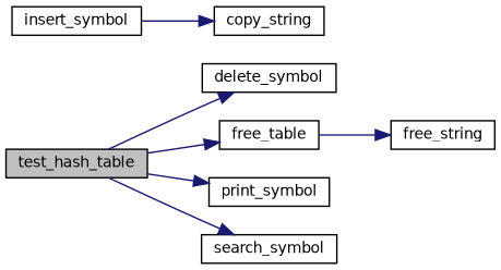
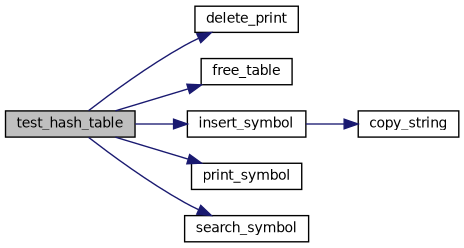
  digraph {
    rankdir=LR
    node [color=black fillcolor=white fontname=Helvetica fontsize=10 shape=record style=filled]
    edge [color=midnightblue fontname=Helvetica fontsize=10 labelfontname=Helvetica labelfontsize=10 style=solid]
    n1 [fillcolor=grey75 fontcolor=black height=0.2 label=test_hash_table width=0.4]
-   n2 [height=0.2 label=delete_symbol width=0.4]
+   n2 [height=0.2 label=delete_print width=0.4]
    n3 [height=0.2 label=free_table width=0.4]
    n4 [height=0.2 label=insert_symbol width=0.4]
    n5 [height=0.2 label=print_symbol width=0.4]
    n6 [height=0.2 label=search_symbol width=0.4]
-   n7 [height=0.2 label=free_string width=0.4]
    n8 [height=0.2 label=copy_string width=0.4]
    n1 -> n2
    n1 -> n3
+   n1 -> n4
    n1 -> n5
    n1 -> n6
-   n3 -> n7
    n4 -> n8
  }
